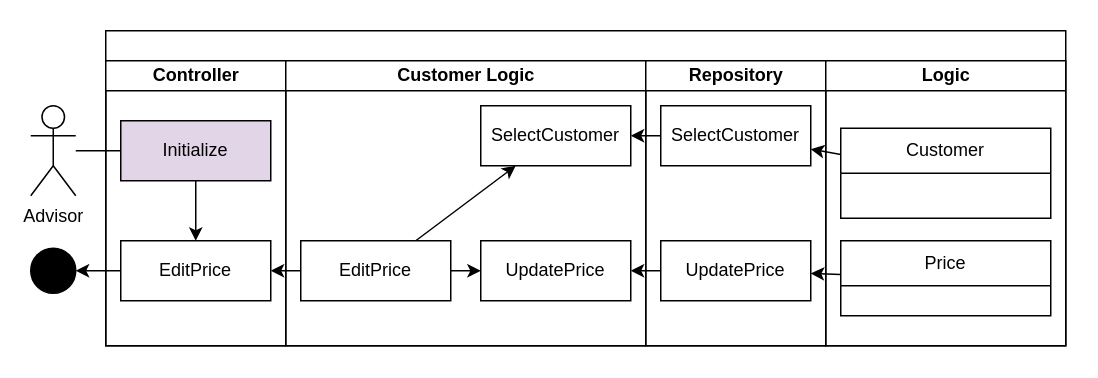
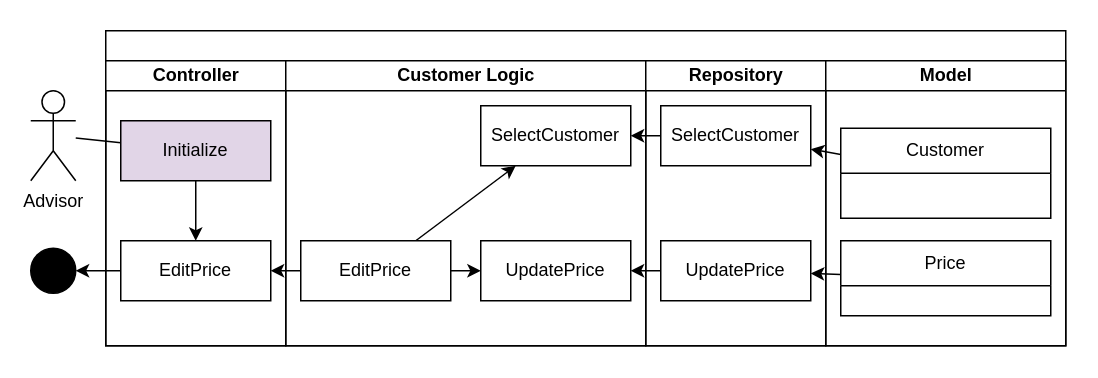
  <mxCell id="0" />
  <mxCell id="1" parent="0" />
  <mxCell id="2" value="" style="swimlane;childLayout=stackLayout;resizeParent=1;resizeParentMax=0;startSize=20;html=1;" vertex="1" parent="1"><mxGeometry x="70" y="20" width="640" height="210" as="geometry" /></mxCell>
  <mxCell id="3" value="Controller" style="swimlane;startSize=20;html=1;" vertex="1" parent="2"><mxGeometry y="20" width="120" height="190" as="geometry" /></mxCell>
  <mxCell id="4" style="edgeStyle=none;html=1;" edge="1" parent="3" source="5" target="6"><mxGeometry relative="1" as="geometry" /></mxCell>
  <mxCell id="5" value="Initialize" style="rounded=0;whiteSpace=wrap;html=1;fillColor=#e1d5e7;" vertex="1" parent="3"><mxGeometry x="10" y="40" width="100" height="40" as="geometry" /></mxCell>
  <mxCell id="6" value="EditPrice" style="rounded=0;whiteSpace=wrap;html=1;" vertex="1" parent="3"><mxGeometry x="10.0" y="120" width="100" height="40" as="geometry" /></mxCell>
  <mxCell id="7" value="Customer Logic" style="swimlane;startSize=20;html=1;" vertex="1" parent="2"><mxGeometry x="120" y="20" width="240" height="190" as="geometry" /></mxCell>
  <mxCell id="8" style="edgeStyle=none;html=1;" edge="1" parent="7" source="10" target="12"><mxGeometry relative="1" as="geometry" /></mxCell>
  <mxCell id="9" style="edgeStyle=none;html=1;" edge="1" parent="7" source="10" target="11"><mxGeometry relative="1" as="geometry" /></mxCell>
  <mxCell id="10" value="EditPrice" style="rounded=0;whiteSpace=wrap;html=1;" vertex="1" parent="7"><mxGeometry x="10.0" y="120" width="100" height="40" as="geometry" /></mxCell>
  <mxCell id="11" value="SelectCustomer" style="rounded=0;whiteSpace=wrap;html=1;" vertex="1" parent="7"><mxGeometry x="130.0" y="30" width="100" height="40" as="geometry" /></mxCell>
  <mxCell id="12" value="UpdatePrice" style="rounded=0;whiteSpace=wrap;html=1;" vertex="1" parent="7"><mxGeometry x="130.0" y="120" width="100" height="40" as="geometry" /></mxCell>
  <mxCell id="13" value="Repository" style="swimlane;startSize=20;html=1;" vertex="1" parent="2"><mxGeometry x="360" y="20" width="120" height="190" as="geometry" /></mxCell>
  <mxCell id="14" value="SelectCustomer" style="rounded=0;whiteSpace=wrap;html=1;" vertex="1" parent="13"><mxGeometry x="10.0" y="30" width="100" height="40" as="geometry" /></mxCell>
  <mxCell id="15" value="UpdatePrice" style="rounded=0;whiteSpace=wrap;html=1;" vertex="1" parent="13"><mxGeometry x="10.0" y="120" width="100" height="40" as="geometry" /></mxCell>
- <mxCell id="16" value="Logic" style="swimlane;startSize=20;html=1;" vertex="1" parent="2"><mxGeometry x="480" y="20" width="160" height="190" as="geometry" /></mxCell>
+ <mxCell id="16" value="Model" style="swimlane;startSize=20;html=1;" vertex="1" parent="2"><mxGeometry x="480" y="20" width="160" height="190" as="geometry" /></mxCell>
  <mxCell id="17" value="Customer" style="swimlane;fontStyle=0;childLayout=stackLayout;horizontal=1;startSize=30;horizontalStack=0;resizeParent=1;resizeParentMax=0;resizeLast=0;collapsible=1;marginBottom=0;whiteSpace=wrap;html=1;fontSize=12;" vertex="1" parent="16"><mxGeometry x="10.0" y="45" width="140" height="60" as="geometry" /></mxCell>
  <mxCell id="18" value="Price" style="swimlane;fontStyle=0;childLayout=stackLayout;horizontal=1;startSize=30;horizontalStack=0;resizeParent=1;resizeParentMax=0;resizeLast=0;collapsible=1;marginBottom=0;whiteSpace=wrap;html=1;fontSize=12;" vertex="1" parent="16"><mxGeometry x="10.0" y="120" width="140" height="50" as="geometry" /></mxCell>
  <mxCell id="19" style="edgeStyle=none;html=1;" edge="1" parent="2" source="10" target="6"><mxGeometry relative="1" as="geometry" /></mxCell>
  <mxCell id="20" style="edgeStyle=none;html=1;" edge="1" parent="2" source="14" target="11"><mxGeometry relative="1" as="geometry" /></mxCell>
  <mxCell id="21" style="edgeStyle=none;html=1;" edge="1" parent="2" source="15" target="12"><mxGeometry relative="1" as="geometry" /></mxCell>
  <mxCell id="22" style="edgeStyle=none;html=1;" edge="1" parent="2" source="18" target="15"><mxGeometry relative="1" as="geometry" /></mxCell>
  <mxCell id="23" style="edgeStyle=none;html=1;" edge="1" parent="2" source="17" target="14"><mxGeometry relative="1" as="geometry" /></mxCell>
  <mxCell id="24" style="edgeStyle=none;html=1;endArrow=none;" edge="1" source="25" target="5" parent="1"><mxGeometry relative="1" as="geometry" /></mxCell>
- <mxCell id="25" value="Advisor" style="shape=umlActor;verticalLabelPosition=bottom;verticalAlign=top;html=1;outlineConnect=0;" vertex="1" parent="1"><mxGeometry x="20" y="70" width="30" height="60" as="geometry" /></mxCell>
+ <mxCell id="25" value="Advisor" style="shape=umlActor;verticalLabelPosition=bottom;verticalAlign=top;html=1;outlineConnect=0;" vertex="1" parent="1"><mxGeometry x="20" y="60" width="30" height="60" as="geometry" /></mxCell>
  <mxCell id="26" value="" style="ellipse;fillColor=strokeColor;" vertex="1" parent="1"><mxGeometry x="20" y="165" width="30" height="30" as="geometry" /></mxCell>
  <mxCell id="27" style="edgeStyle=none;html=1;" edge="1" parent="1" source="6" target="26"><mxGeometry relative="1" as="geometry" /></mxCell>
